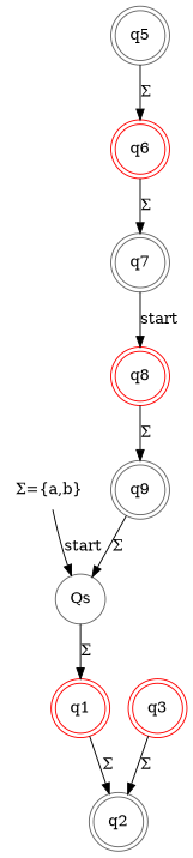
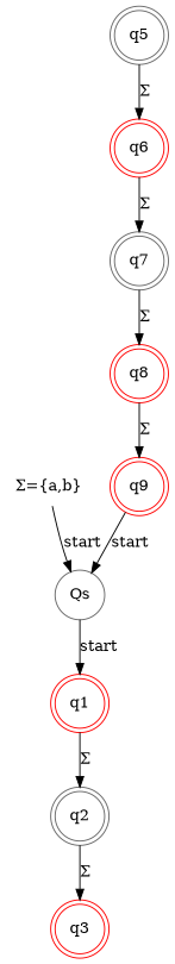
  digraph {
    node [color=red shape=doublecircle]
    n1 [label="Σ={a,b}" shape=none]
    Qs [color=gray40 shape=circle]
    q1
    q2 [color=gray40]
    q3
    q5 [color=gray40]
    q6
    q7 [color=gray40]
    q8
-   q9 [color=gray40]
+   q9
    n1 -> Qs [label=start]
-   Qs -> q1 [label="Σ"]
+   Qs -> q1 [label=start]
    q1 -> q2 [label="Σ"]
-   q3 -> q2 [label="Σ"]
+   q2 -> q3 [label="Σ"]
    q5 -> q6 [label="Σ"]
    q6 -> q7 [label="Σ"]
-   q7 -> q8 [label=start]
+   q7 -> q8 [label="Σ"]
    q8 -> q9 [label="Σ"]
-   q9 -> Qs [label="Σ"]
+   q9 -> Qs [label=start]
  }
